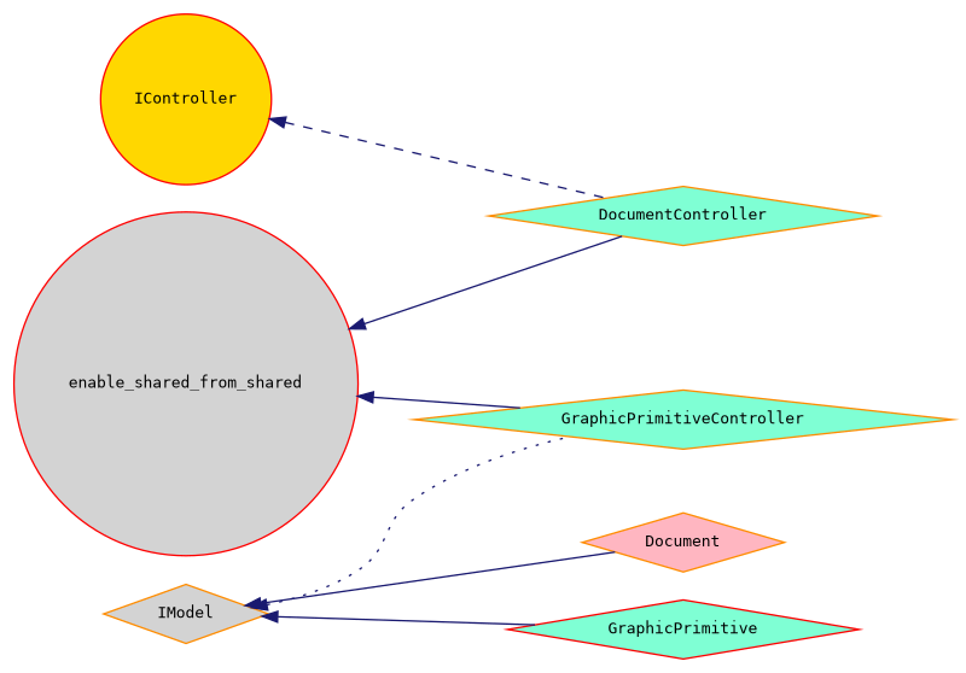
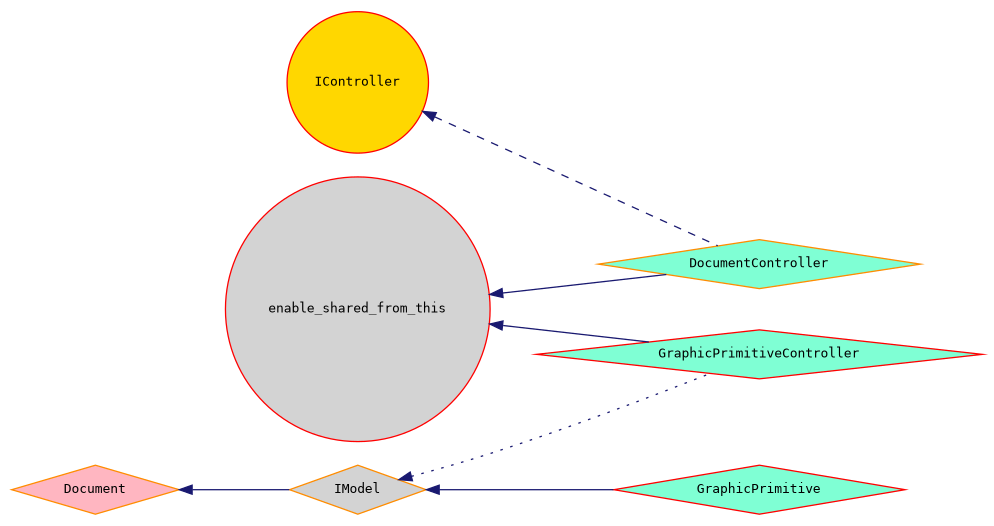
  digraph {
    fontname="DejaVu Sans Mono"
    rankdir=LR
    node [color=red fillcolor=aquamarine fontname="DejaVu Sans Mono" fontsize=10 shape=diamond style=filled]
    edge [color=midnightblue dir=back fontname="DejaVu Sans Mono" fontsize=10 labelfontname=Helvetica labelfontsize=10 style=solid]
-   n1 [fillcolor=lightgrey height=0.2 label=enable_shared_from_shared shape=circle width=0.4]
+   n1 [fillcolor=lightgrey height=0.2 label=enable_shared_from_this shape=circle width=0.4]
    n2 [color=darkorange height=0.2 label=DocumentController width=0.4]
-   n3 [color=darkorange height=0.2 label=GraphicPrimitiveController width=0.4]
+   n3 [height=0.2 label=GraphicPrimitiveController width=0.4]
    n4 [color=darkorange fillcolor=lightpink height=0.2 label=Document width=0.4]
    n5 [height=0.2 label=GraphicPrimitive width=0.4]
    n6 [fillcolor=gold height=0.2 label=IController shape=circle width=0.4]
    n7 [color=darkorange fillcolor=lightgrey height=0.2 label=IModel width=0.4]
    n1 -> n2
    n1 -> n3
    n6 -> n2 [style=dashed]
    n7 -> n3 [style=dotted]
-   n7 -> n4
+   n4 -> n7
    n7 -> n5
  }
